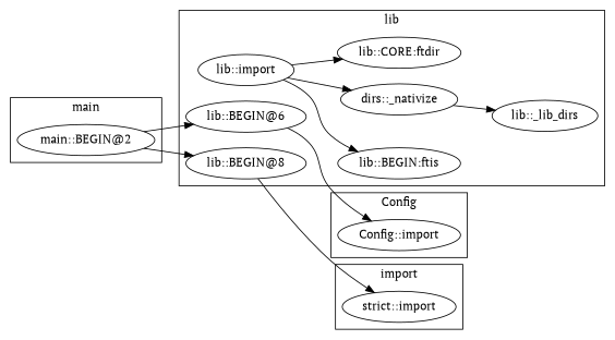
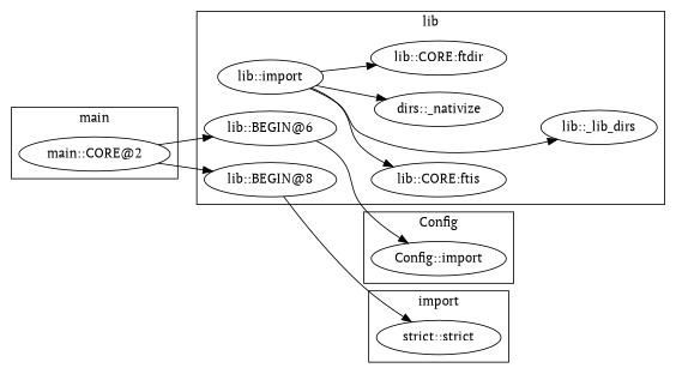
  digraph {
    fontname="PT Serif"
    rankdir=LR
    node [fontname="PT Serif"]
    edge [fontname="PT Serif"]
-   "strict::import"
+   "strict::import" [label="strict::strict"]
    "Config::import"
-   "main::BEGIN@2"
+   "main::BEGIN@2" [label="main::CORE@2"]
    "lib::BEGIN@6"
-   "lib::CORE:ftis" [label="lib::BEGIN:ftis"]
+   "lib::CORE:ftis"
    n6 [label="lib::_lib_dirs"]
    "lib::BEGIN@8"
    n8 [label="dirs::_nativize"]
    "lib::CORE:ftdir"
    "lib::import"
    subgraph cluster_1 {
      label=import
      "strict::import"
    }
    subgraph cluster_2 {
      label=Config
      "Config::import"
    }
    subgraph cluster_3 {
      label=main
      "main::BEGIN@2"
    }
    subgraph cluster_4 {
      label=lib
      "lib::BEGIN@6"
      "lib::CORE:ftis"
      n6
      "lib::BEGIN@8"
      n8
      "lib::CORE:ftdir"
      "lib::import"
    }
    "main::BEGIN@2" -> "lib::BEGIN@6"
    "main::BEGIN@2" -> "lib::BEGIN@8"
    "lib::BEGIN@6" -> "Config::import"
    "lib::BEGIN@8" -> "strict::import"
    "lib::import" -> "lib::CORE:ftis"
-   n8 -> n6
+   "lib::import" -> n6
    "lib::import" -> n8
    "lib::import" -> "lib::CORE:ftdir"
  }
